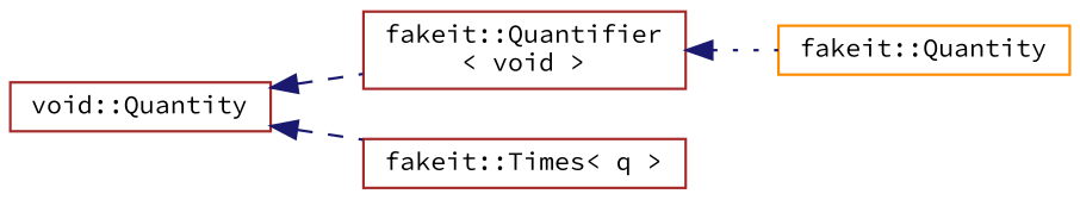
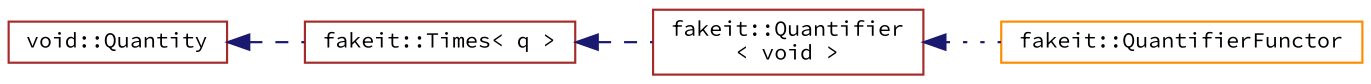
  digraph {
    fontname="Source Code Pro"
    rankdir=LR
    node [color=brown fillcolor=white fontname="Source Code Pro" fontsize=10 shape=record style=filled]
    edge [color=midnightblue dir=back fontname="Source Code Pro" fontsize=10 labelfontname=Helvetica labelfontsize=10 style=dashed]
    n1 [height=0.2 label="void::Quantity" width=0.4]
    n2 [height=0.2 label="fakeit::Quantifier\l\< void \>" width=0.4]
    n3 [height=0.2 label="fakeit::Times\< q \>" width=0.4]
-   n4 [color=darkorange height=0.2 label="fakeit::Quantity" width=0.4]
-   n1 -> n2
+   n4 [color=darkorange height=0.2 label="fakeit::QuantifierFunctor" width=0.4]
+   n3 -> n2
    n1 -> n3
    n2 -> n4 [style=dotted]
  }
